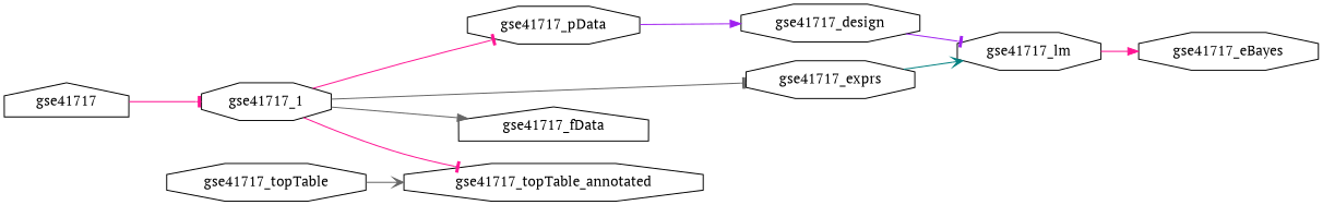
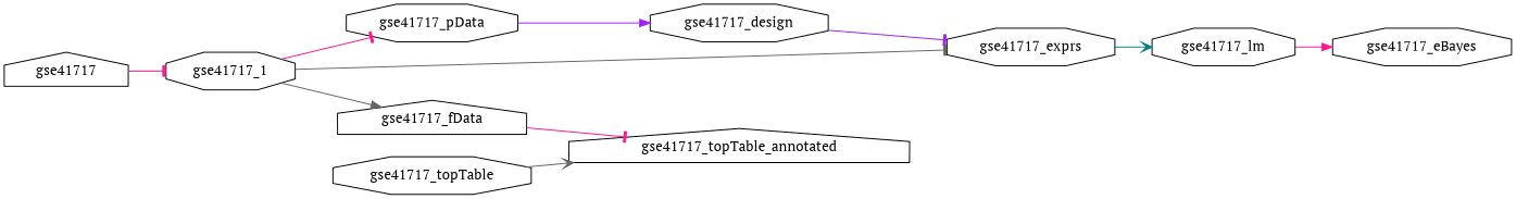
  digraph {
    fontname="PT Serif"
    rankdir=LR
    node [fontname="PT Serif" shape=octagon]
    edge [arg=object arrowhead=tee color=deeppink fontname="PT Serif"]
    gse41717 [GEO="'GSE41717'" call=getGEO shape=house]
    gse41717_1 [call="[[" i=1]
    gse41717_pData [call=pData]
    gse41717_exprs [call=exprs]
    gse41717_fData [call=fData shape=house]
    gse41717_design [call="model.matrix" object="~characteristics_ch1"]
    gse41717_lm [call=lmFit]
-   gse41717_topTable_annotated [by="'ID'" call=merge]
+   gse41717_topTable_annotated [by="'ID'" call=merge shape=house]
    gse41717_eBayes [call=eBayes]
    gse41717_topTable [adjust="'BH'" call=topTable coef=2 number=100 "p.value"=0.05]
    gse41717 -> gse41717_1 [arg=x]
    gse41717_1 -> gse41717_pData
    gse41717_1 -> gse41717_exprs [color=gray40]
    gse41717_1 -> gse41717_fData [arrowhead=normal color=gray40]
    gse41717_pData -> gse41717_design [arg=data arrowhead=normal color=purple]
    gse41717_exprs -> gse41717_lm [arrowhead=vee color=teal]
-   gse41717_1 -> gse41717_topTable_annotated [arg=y]
-   gse41717_design -> gse41717_lm [arg=design color=purple]
+   gse41717_fData -> gse41717_topTable_annotated [arg=y]
+   gse41717_design -> gse41717_exprs [arg=design color=purple]
    gse41717_lm -> gse41717_eBayes [arg=fit arrowhead=normal]
    gse41717_topTable -> gse41717_topTable_annotated [arg=x arrowhead=vee color=gray40]
  }
